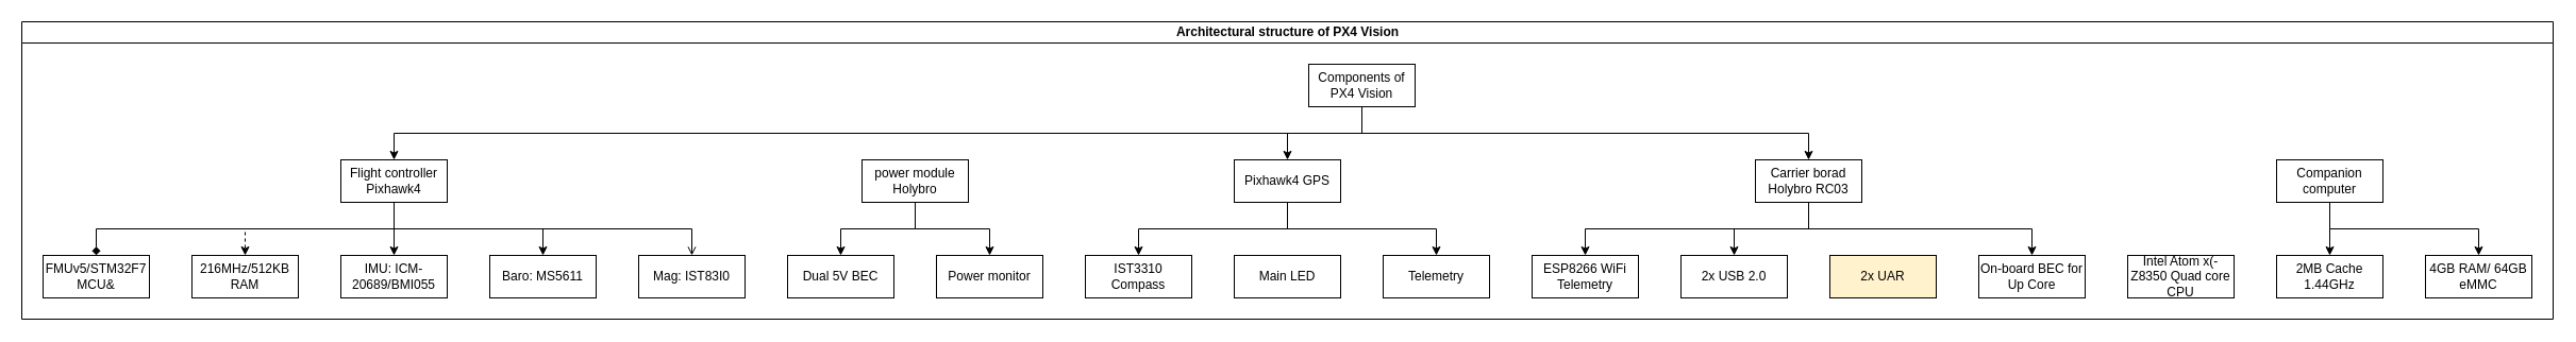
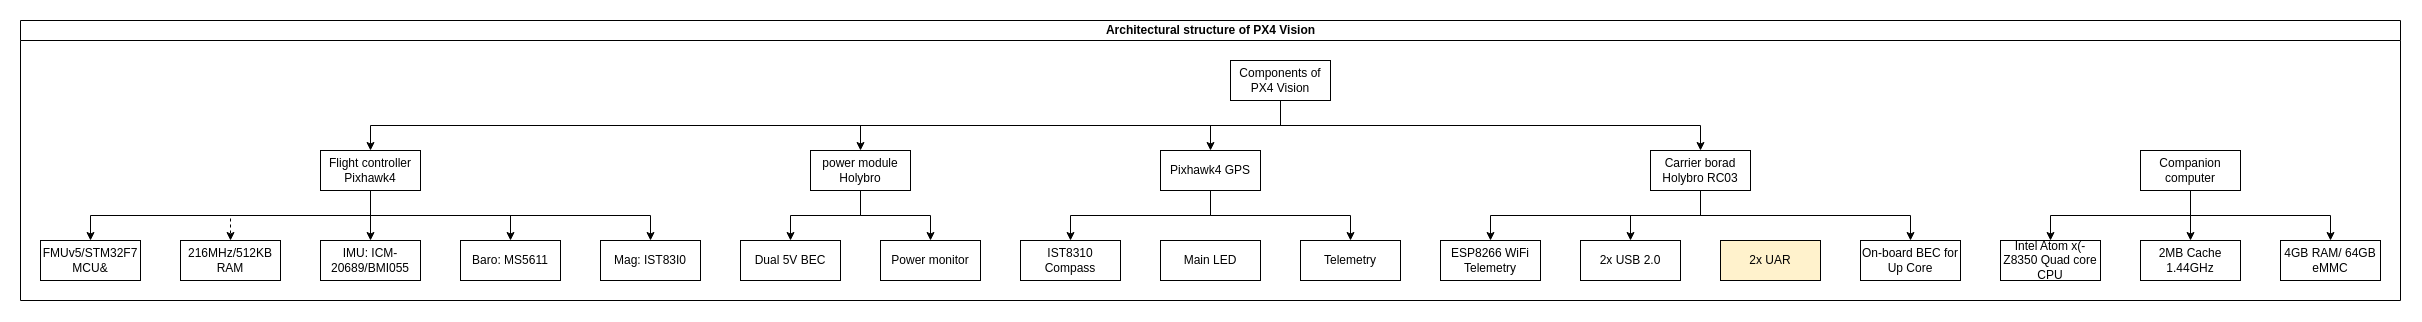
  <mxCell id="0" />
  <mxCell id="1" parent="0" />
  <mxCell id="2" value="Architectural structure of PX4 Vision" style="swimlane;html=1;startSize=20;horizontal=1;childLayout=treeLayout;horizontalTree=0;resizable=0;containerType=tree;" parent="1" vertex="1"><mxGeometry x="20" y="20" width="2380" height="280" as="geometry" /></mxCell>
  <mxCell id="3" value="Components of PX4 Vision " style="whiteSpace=wrap;html=1;" parent="2" vertex="1"><mxGeometry x="1210" y="40" width="100" height="40" as="geometry" /></mxCell>
  <mxCell id="4" value="Flight controller Pixhawk4" style="whiteSpace=wrap;html=1;" parent="2" vertex="1"><mxGeometry x="300" y="130" width="100" height="40" as="geometry" /></mxCell>
  <mxCell id="5" value="" style="edgeStyle=elbowEdgeStyle;elbow=vertical;html=1;rounded=0;" parent="2" source="3" target="4" edge="1"><mxGeometry relative="1" as="geometry" /></mxCell>
  <mxCell id="6" value="power module Holybro" style="whiteSpace=wrap;html=1;" parent="2" vertex="1"><mxGeometry x="790" y="130" width="100" height="40" as="geometry" /></mxCell>
+ <mxCell id="7" value="" style="edgeStyle=elbowEdgeStyle;elbow=vertical;html=1;rounded=0;" parent="2" source="3" target="6" edge="1"><mxGeometry relative="1" as="geometry" /></mxCell>
  <mxCell id="8" value="" style="edgeStyle=elbowEdgeStyle;elbow=vertical;html=1;rounded=0;" parent="2" source="3" target="9" edge="1"><mxGeometry relative="1" as="geometry"><mxPoint x="-22424.6" y="320" as="sourcePoint" /></mxGeometry></mxCell>
  <mxCell id="9" value="Pixhawk4 GPS" style="whiteSpace=wrap;html=1;" parent="2" vertex="1"><mxGeometry x="1140" y="130" width="100" height="40" as="geometry" /></mxCell>
  <mxCell id="10" value="" style="edgeStyle=elbowEdgeStyle;elbow=vertical;html=1;rounded=0;" parent="2" source="3" target="11" edge="1"><mxGeometry relative="1" as="geometry"><mxPoint x="-22284.6" y="320" as="sourcePoint" /></mxGeometry></mxCell>
  <mxCell id="11" value="Carrier borad Holybro RC03" style="whiteSpace=wrap;html=1;" parent="2" vertex="1"><mxGeometry x="1630" y="130" width="100" height="40" as="geometry" /></mxCell>
  <mxCell id="12" value="Companion computer" style="whiteSpace=wrap;html=1;" parent="2" vertex="1"><mxGeometry x="2120" y="130" width="100" height="40" as="geometry" /></mxCell>
- <mxCell id="13" value="" style="edgeStyle=elbowEdgeStyle;elbow=vertical;html=1;rounded=0;endArrow=diamond;" parent="2" source="4" target="14" edge="1"><mxGeometry relative="1" as="geometry"><mxPoint x="-21634.6" y="300" as="sourcePoint" /></mxGeometry></mxCell>
+ <mxCell id="13" value="" style="edgeStyle=elbowEdgeStyle;elbow=vertical;html=1;rounded=0;" parent="2" source="4" target="14" edge="1"><mxGeometry relative="1" as="geometry"><mxPoint x="-21634.6" y="300" as="sourcePoint" /></mxGeometry></mxCell>
  <mxCell id="14" value="FMUv5/STM32F7 MCU&amp;amp;" style="whiteSpace=wrap;html=1;" parent="2" vertex="1"><mxGeometry x="20" y="220" width="100" height="40" as="geometry" /></mxCell>
  <mxCell id="15" value="" style="edgeStyle=elbowEdgeStyle;elbow=vertical;html=1;rounded=0;" parent="2" source="6" target="16" edge="1"><mxGeometry relative="1" as="geometry"><mxPoint x="-19530.6" y="300" as="sourcePoint" /></mxGeometry></mxCell>
  <mxCell id="16" value="Dual 5V BEC" style="whiteSpace=wrap;html=1;" parent="2" vertex="1"><mxGeometry x="720" y="220" width="100" height="40" as="geometry" /></mxCell>
  <mxCell id="17" value="" style="edgeStyle=elbowEdgeStyle;elbow=vertical;html=1;rounded=0;" parent="2" source="9" target="18" edge="1"><mxGeometry relative="1" as="geometry"><mxPoint x="-17204.8" y="300" as="sourcePoint" /></mxGeometry></mxCell>
- <mxCell id="18" value="IST3310 Compass" style="whiteSpace=wrap;html=1;" parent="2" vertex="1"><mxGeometry x="1000" y="220" width="100" height="40" as="geometry" /></mxCell>
+ <mxCell id="18" value="IST8310 Compass" style="whiteSpace=wrap;html=1;" parent="2" vertex="1"><mxGeometry x="1000" y="220" width="100" height="40" as="geometry" /></mxCell>
  <mxCell id="19" value="" style="edgeStyle=elbowEdgeStyle;elbow=vertical;html=1;rounded=0;" parent="2" source="11" target="20" edge="1"><mxGeometry relative="1" as="geometry"><mxPoint x="-14577.8" y="300" as="sourcePoint" /></mxGeometry></mxCell>
  <mxCell id="20" value="ESP8266 WiFi Telemetry" style="whiteSpace=wrap;html=1;" parent="2" vertex="1"><mxGeometry x="1420" y="220" width="100" height="40" as="geometry" /></mxCell>
  <mxCell id="21" value="" style="edgeStyle=elbowEdgeStyle;elbow=vertical;html=1;rounded=0;dashed=1;" parent="2" source="4" target="22" edge="1"><mxGeometry relative="1" as="geometry"><mxPoint x="-14295.8" y="390" as="sourcePoint" /></mxGeometry></mxCell>
  <mxCell id="22" value="216MHz/512KB RAM" style="whiteSpace=wrap;html=1;" parent="2" vertex="1"><mxGeometry x="160" y="220" width="100" height="40" as="geometry" /></mxCell>
  <mxCell id="23" value="" style="edgeStyle=elbowEdgeStyle;elbow=vertical;html=1;rounded=0;" parent="2" source="4" target="24" edge="1"><mxGeometry relative="1" as="geometry"><mxPoint x="-13144" y="390" as="sourcePoint" /></mxGeometry></mxCell>
  <mxCell id="24" value="IMU: ICM-20689/BMI055" style="whiteSpace=wrap;html=1;" parent="2" vertex="1"><mxGeometry x="300" y="220" width="100" height="40" as="geometry" /></mxCell>
  <mxCell id="25" value="" style="edgeStyle=elbowEdgeStyle;elbow=vertical;html=1;rounded=0;" parent="2" source="4" target="26" edge="1"><mxGeometry relative="1" as="geometry"><mxPoint x="-11978.8" y="390" as="sourcePoint" /></mxGeometry></mxCell>
  <mxCell id="26" value="Baro: MS5611" style="whiteSpace=wrap;html=1;" parent="2" vertex="1"><mxGeometry x="440" y="220" width="100" height="40" as="geometry" /></mxCell>
- <mxCell id="27" value="" style="edgeStyle=elbowEdgeStyle;elbow=vertical;html=1;rounded=0;endArrow=open;" parent="2" source="4" target="28" edge="1"><mxGeometry relative="1" as="geometry"><mxPoint x="-10706.6" y="390" as="sourcePoint" /></mxGeometry></mxCell>
+ <mxCell id="27" value="" style="edgeStyle=elbowEdgeStyle;elbow=vertical;html=1;rounded=0;" parent="2" source="4" target="28" edge="1"><mxGeometry relative="1" as="geometry"><mxPoint x="-10706.6" y="390" as="sourcePoint" /></mxGeometry></mxCell>
  <mxCell id="28" value="Mag: IST83I0" style="whiteSpace=wrap;html=1;" parent="2" vertex="1"><mxGeometry x="580" y="220" width="100" height="40" as="geometry" /></mxCell>
  <mxCell id="29" value="" style="edgeStyle=elbowEdgeStyle;elbow=vertical;html=1;rounded=0;" parent="2" source="6" target="30" edge="1"><mxGeometry relative="1" as="geometry"><mxPoint x="-8794" y="390" as="sourcePoint" /></mxGeometry></mxCell>
  <mxCell id="30" value="Power monitor" style="whiteSpace=wrap;html=1;" parent="2" vertex="1"><mxGeometry x="860" y="220" width="100" height="40" as="geometry" /></mxCell>
  <mxCell id="31" value="Main LED" style="whiteSpace=wrap;html=1;" parent="2" vertex="1"><mxGeometry x="1140" y="220" width="100" height="40" as="geometry" /></mxCell>
  <mxCell id="32" value="" style="edgeStyle=elbowEdgeStyle;elbow=vertical;html=1;rounded=0;" parent="2" source="9" target="33" edge="1"><mxGeometry relative="1" as="geometry"><mxPoint x="-6359" y="390" as="sourcePoint" /></mxGeometry></mxCell>
  <mxCell id="33" value="Telemetry" style="whiteSpace=wrap;html=1;" parent="2" vertex="1"><mxGeometry x="1280" y="220" width="100" height="40" as="geometry" /></mxCell>
  <mxCell id="34" value="" style="edgeStyle=elbowEdgeStyle;elbow=vertical;html=1;rounded=0;" parent="2" source="11" target="35" edge="1"><mxGeometry relative="1" as="geometry"><mxPoint x="-5040" y="390" as="sourcePoint" /></mxGeometry></mxCell>
  <mxCell id="35" value="2x USB 2.0" style="whiteSpace=wrap;html=1;" parent="2" vertex="1"><mxGeometry x="1560" y="220" width="100" height="40" as="geometry" /></mxCell>
  <mxCell id="36" value="2x UAR " style="whiteSpace=wrap;html=1;fillColor=#fff2cc;" parent="2" vertex="1"><mxGeometry x="1700" y="220" width="100" height="40" as="geometry" /></mxCell>
  <mxCell id="37" value="" style="edgeStyle=elbowEdgeStyle;elbow=vertical;html=1;rounded=0;" parent="2" source="11" target="38" edge="1"><mxGeometry relative="1" as="geometry"><mxPoint x="-2871" y="390" as="sourcePoint" /></mxGeometry></mxCell>
  <mxCell id="38" value="On-board BEC for Up Core" style="whiteSpace=wrap;html=1;" parent="2" vertex="1"><mxGeometry x="1840" y="220" width="100" height="40" as="geometry" /></mxCell>
+ <mxCell id="39" value="" style="edgeStyle=elbowEdgeStyle;elbow=vertical;html=1;rounded=0;" parent="2" source="12" target="40" edge="1"><mxGeometry relative="1" as="geometry"><mxPoint x="-2134" y="300" as="sourcePoint" /></mxGeometry></mxCell>
  <mxCell id="40" value="Intel Atom x(-Z8350 Quad core CPU" style="whiteSpace=wrap;html=1;" parent="2" vertex="1"><mxGeometry x="1980" y="220" width="100" height="40" as="geometry" /></mxCell>
  <mxCell id="41" value="" style="edgeStyle=elbowEdgeStyle;elbow=vertical;html=1;rounded=0;" parent="2" source="12" target="42" edge="1"><mxGeometry relative="1" as="geometry"><mxPoint x="-170" y="390" as="sourcePoint" /></mxGeometry></mxCell>
  <mxCell id="42" value="2MB Cache 1.44GHz" style="whiteSpace=wrap;html=1;" parent="2" vertex="1"><mxGeometry x="2120" y="220" width="100" height="40" as="geometry" /></mxCell>
  <mxCell id="43" value="" style="edgeStyle=elbowEdgeStyle;elbow=vertical;html=1;rounded=0;" parent="2" source="12" target="44" edge="1"><mxGeometry relative="1" as="geometry"><mxPoint x="1023" y="390" as="sourcePoint" /></mxGeometry></mxCell>
  <mxCell id="44" value="4GB RAM/ 64GB eMMC" style="whiteSpace=wrap;html=1;" parent="2" vertex="1"><mxGeometry x="2260" y="220" width="100" height="40" as="geometry" /></mxCell>
